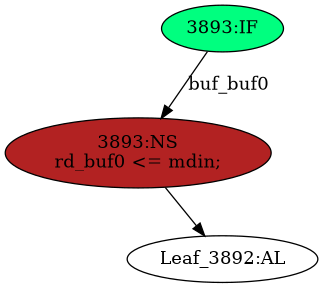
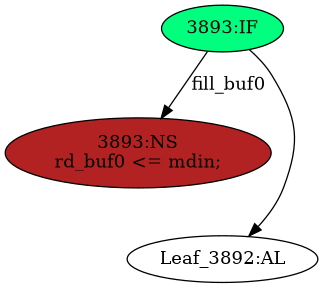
  strict digraph {
    fontname="DejaVu Serif"
    node [fontname="DejaVu Serif" style=filled]
    edge [fontname="DejaVu Serif"]
    n1 [ast="<pyverilog.vparser.ast.IfStatement object at 0x7f13b55ab690>" fillcolor=springgreen label="3893:IF" statements="[]" typ=IfStatement]
    n2 [ast="<pyverilog.vparser.ast.NonblockingSubstitution object at 0x7f13b5578fd0>" fillcolor=firebrick label="3893:NS\nrd_buf0 <= mdin;" statements="[<pyverilog.vparser.ast.NonblockingSubstitution object at 0x7f13b5578fd0>]" typ=NonblockingSubstitution]
    n3 [def_var="['rd_buf0']" label="Leaf_3892:AL" style=""]
-   n1 -> n2 [cond="['fill_buf0']" label=buf_buf0 lineno=3893]
-   n2 -> n3 [cond="[]" lineno=None]
+   n1 -> n2 [cond="['fill_buf0']" label=fill_buf0 lineno=3893]
+   n1 -> n3 [cond="[]" lineno=None]
  }
